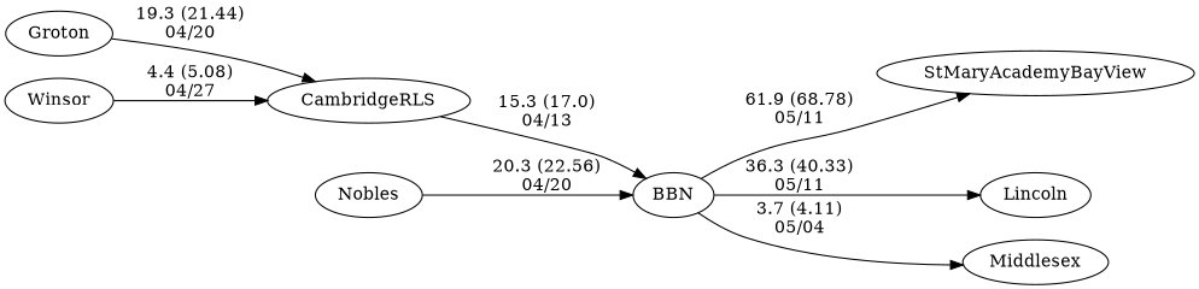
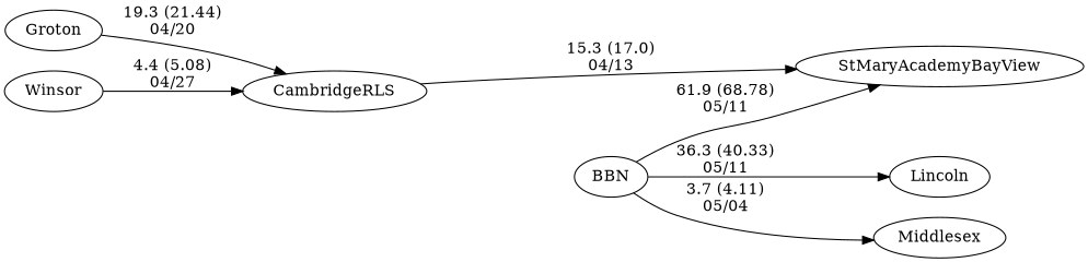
  digraph {
    rankdir=LR
    edge [random=random]
    BBN
    Lincoln
    StMaryAcademyBayView
    Middlesex
    CambridgeRLS
-   Nobles
    Groton
    Winsor
    BBN -> Lincoln [label="36.3 (40.33)\n05/11" weight=64]
    BBN -> StMaryAcademyBayView [label="61.9 (68.78)\n05/11" weight=39]
    BBN -> Middlesex [label="3.7 (4.11)\n05/04" weight=97]
-   CambridgeRLS -> BBN [label="15.3 (17.0)\n04/13" weight=85]
-   Nobles -> BBN [label="20.3 (22.56)\n04/20" weight=80]
+   CambridgeRLS -> StMaryAcademyBayView [label="15.3 (17.0)\n04/13" weight=85]
    Groton -> CambridgeRLS [label="19.3 (21.44)\n04/20" weight=81]
    Winsor -> CambridgeRLS [label="4.4 (5.08)\n04/27" weight=96]
  }
